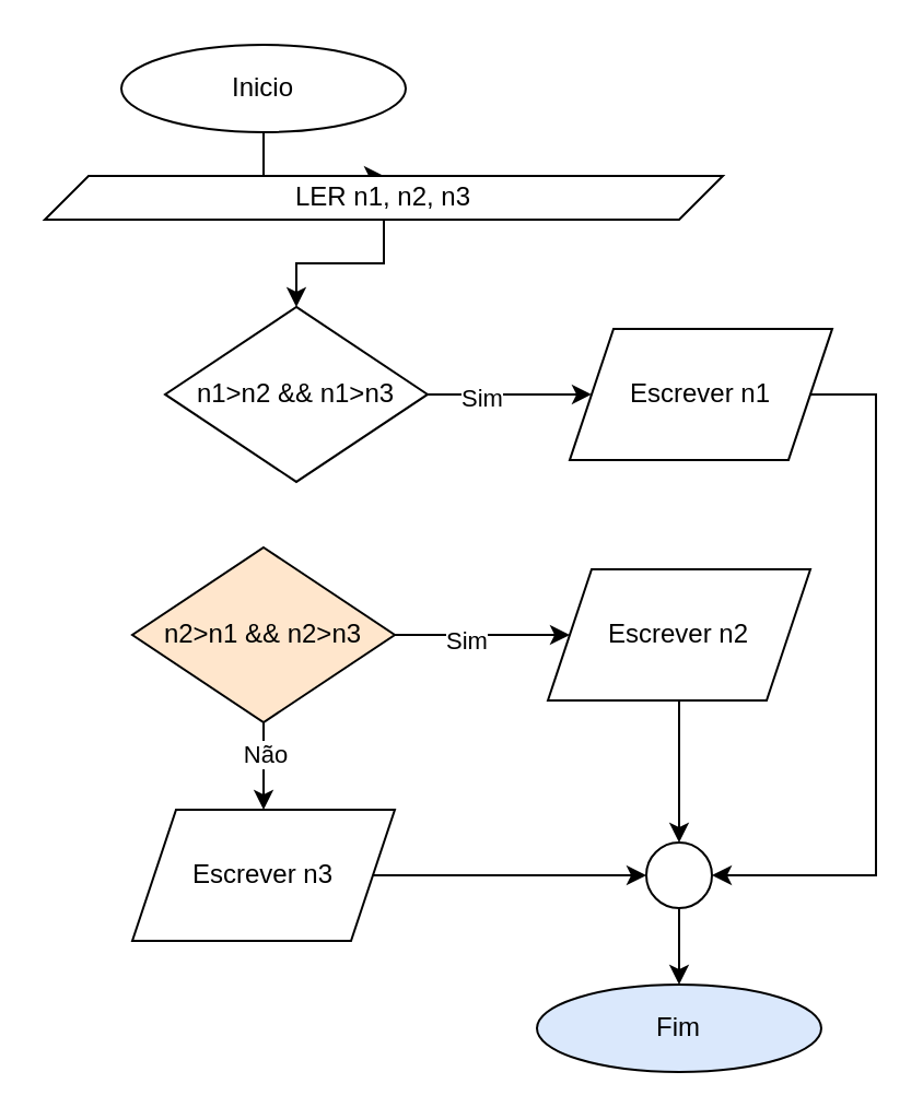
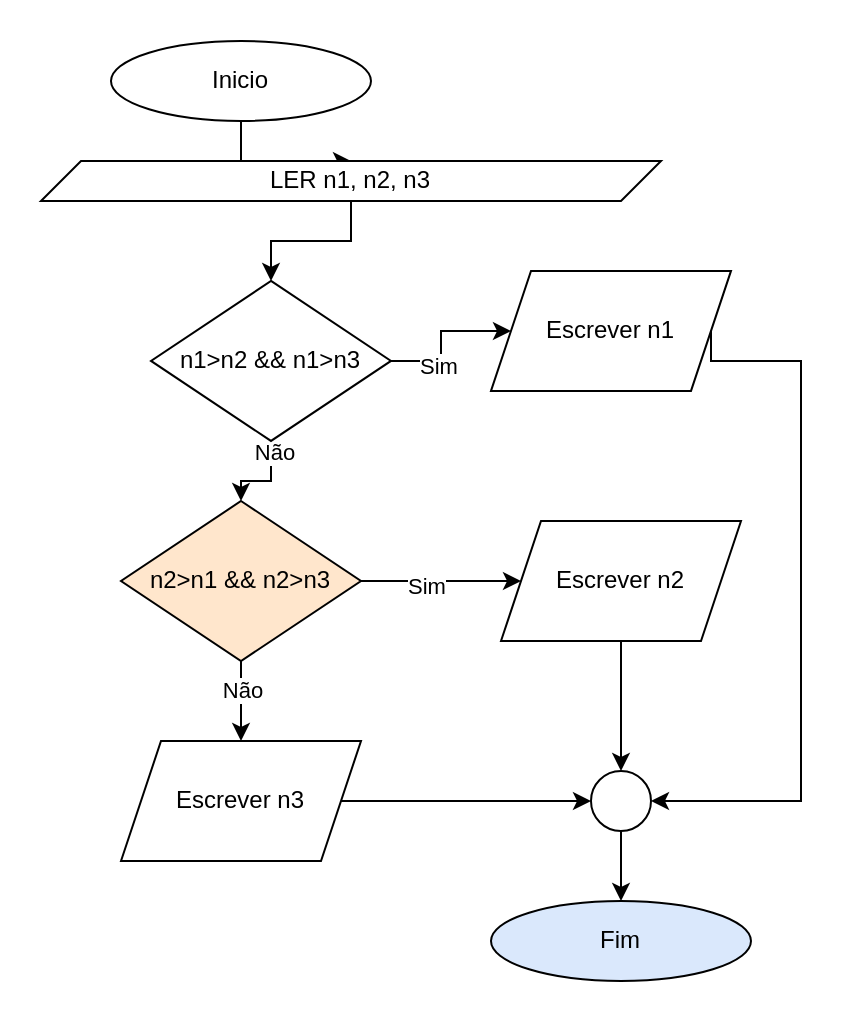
  <mxCell id="0" />
  <mxCell id="1" parent="0" />
  <mxCell id="2" value="" style="edgeStyle=orthogonalEdgeStyle;rounded=0;orthogonalLoop=1;jettySize=auto;html=1;" edge="1" parent="1" source="3" target="5"><mxGeometry relative="1" as="geometry" /></mxCell>
  <mxCell id="3" value="Inicio" style="ellipse;whiteSpace=wrap;html=1;" vertex="1" parent="1"><mxGeometry x="55" y="20" width="130" height="40" as="geometry" /></mxCell>
  <mxCell id="4" value="" style="edgeStyle=orthogonalEdgeStyle;rounded=0;orthogonalLoop=1;jettySize=auto;html=1;" edge="1" parent="1" source="5" target="10"><mxGeometry relative="1" as="geometry" /></mxCell>
  <mxCell id="5" value="LER n1, n2, n3" style="shape=parallelogram;perimeter=parallelogramPerimeter;whiteSpace=wrap;html=1;fixedSize=1;" vertex="1" parent="1"><mxGeometry x="20" y="80" width="310" height="20" as="geometry" /></mxCell>
  <mxCell id="6" value="" style="edgeStyle=orthogonalEdgeStyle;rounded=0;orthogonalLoop=1;jettySize=auto;html=1;" edge="1" parent="1" source="10" target="13"><mxGeometry relative="1" as="geometry" /></mxCell>
  <mxCell id="7" value="Sim" style="edgeLabel;html=1;align=center;verticalAlign=middle;resizable=0;points=[];" vertex="1" connectable="0" parent="6"><mxGeometry x="-0.352" y="-2" relative="1" as="geometry"><mxPoint as="offset" /></mxGeometry></mxCell>
+ <mxCell id="8" value="" style="edgeStyle=orthogonalEdgeStyle;rounded=0;orthogonalLoop=1;jettySize=auto;html=1;" edge="1" parent="1" source="10" target="18"><mxGeometry relative="1" as="geometry" /></mxCell>
+ <mxCell id="9" value="Não" style="edgeLabel;html=1;align=center;verticalAlign=middle;resizable=0;points=[];" vertex="1" connectable="0" parent="8"><mxGeometry x="-0.753" y="1" relative="1" as="geometry"><mxPoint as="offset" /></mxGeometry></mxCell>
  <mxCell id="10" value="n1&amp;gt;n2 &amp;amp;&amp;amp; n1&amp;gt;n3" style="rhombus;whiteSpace=wrap;html=1;" vertex="1" parent="1"><mxGeometry x="75" y="139.97" width="120" height="80" as="geometry" /></mxCell>
  <mxCell id="11" value="Fim" style="ellipse;whiteSpace=wrap;html=1;fillColor=#dae8fc;" vertex="1" parent="1"><mxGeometry x="245" y="450" width="130" height="40" as="geometry" /></mxCell>
  <mxCell id="12" style="edgeStyle=orthogonalEdgeStyle;rounded=0;orthogonalLoop=1;jettySize=auto;html=1;exitX=1;exitY=0.5;exitDx=0;exitDy=0;entryX=1;entryY=0.5;entryDx=0;entryDy=0;" edge="1" parent="1" source="13" target="24"><mxGeometry relative="1" as="geometry"><mxPoint x="410" y="179.857" as="targetPoint" /><Array as="points"><mxPoint x="400" y="180" /><mxPoint x="400" y="400" /></Array></mxGeometry></mxCell>
- <mxCell id="13" value="Escrever n1" style="shape=parallelogram;perimeter=parallelogramPerimeter;whiteSpace=wrap;html=1;fixedSize=1;" vertex="1" parent="1"><mxGeometry x="260" y="149.97" width="120" height="60" as="geometry" /></mxCell>
+ <mxCell id="13" value="Escrever n1" style="shape=parallelogram;perimeter=parallelogramPerimeter;whiteSpace=wrap;html=1;fixedSize=1;" vertex="1" parent="1"><mxGeometry x="245" y="134.97" width="120" height="60" as="geometry" /></mxCell>
  <mxCell id="14" value="" style="edgeStyle=orthogonalEdgeStyle;rounded=0;orthogonalLoop=1;jettySize=auto;html=1;" edge="1" parent="1" source="18" target="20"><mxGeometry relative="1" as="geometry" /></mxCell>
  <mxCell id="15" value="Sim" style="edgeLabel;html=1;align=center;verticalAlign=middle;resizable=0;points=[];" vertex="1" connectable="0" parent="14"><mxGeometry x="-0.2" y="-2" relative="1" as="geometry"><mxPoint as="offset" /></mxGeometry></mxCell>
  <mxCell id="16" value="" style="edgeStyle=orthogonalEdgeStyle;rounded=0;orthogonalLoop=1;jettySize=auto;html=1;" edge="1" parent="1" source="18" target="22"><mxGeometry relative="1" as="geometry" /></mxCell>
  <mxCell id="17" value="Não" style="edgeLabel;html=1;align=center;verticalAlign=middle;resizable=0;points=[];" vertex="1" connectable="0" parent="16"><mxGeometry x="-0.311" relative="1" as="geometry"><mxPoint as="offset" /></mxGeometry></mxCell>
  <mxCell id="18" value="n2&amp;gt;n1 &amp;amp;&amp;amp; n2&amp;gt;n3" style="rhombus;whiteSpace=wrap;html=1;fillColor=#ffe6cc;" vertex="1" parent="1"><mxGeometry x="60" y="250" width="120" height="80" as="geometry" /></mxCell>
  <mxCell id="19" value="" style="edgeStyle=orthogonalEdgeStyle;rounded=0;orthogonalLoop=1;jettySize=auto;html=1;" edge="1" parent="1" source="20" target="24"><mxGeometry relative="1" as="geometry" /></mxCell>
  <mxCell id="20" value="Escrever n2" style="shape=parallelogram;perimeter=parallelogramPerimeter;whiteSpace=wrap;html=1;fixedSize=1;" vertex="1" parent="1"><mxGeometry x="250" y="260" width="120" height="60" as="geometry" /></mxCell>
  <mxCell id="21" value="" style="edgeStyle=orthogonalEdgeStyle;rounded=0;orthogonalLoop=1;jettySize=auto;html=1;" edge="1" parent="1" source="22" target="24"><mxGeometry relative="1" as="geometry" /></mxCell>
  <mxCell id="22" value="Escrever n3" style="shape=parallelogram;perimeter=parallelogramPerimeter;whiteSpace=wrap;html=1;fixedSize=1;" vertex="1" parent="1"><mxGeometry x="60" y="370" width="120" height="60" as="geometry" /></mxCell>
  <mxCell id="23" value="" style="edgeStyle=orthogonalEdgeStyle;rounded=0;orthogonalLoop=1;jettySize=auto;html=1;" edge="1" parent="1" source="24" target="11"><mxGeometry relative="1" as="geometry" /></mxCell>
  <mxCell id="24" value="" style="ellipse;whiteSpace=wrap;html=1;" vertex="1" parent="1"><mxGeometry x="295" y="385" width="30" height="30" as="geometry" /></mxCell>
